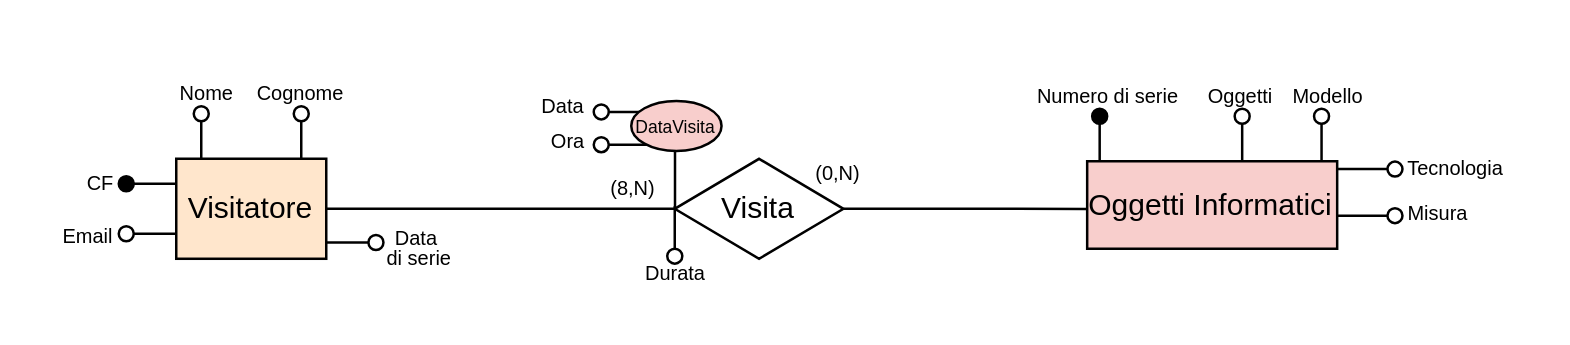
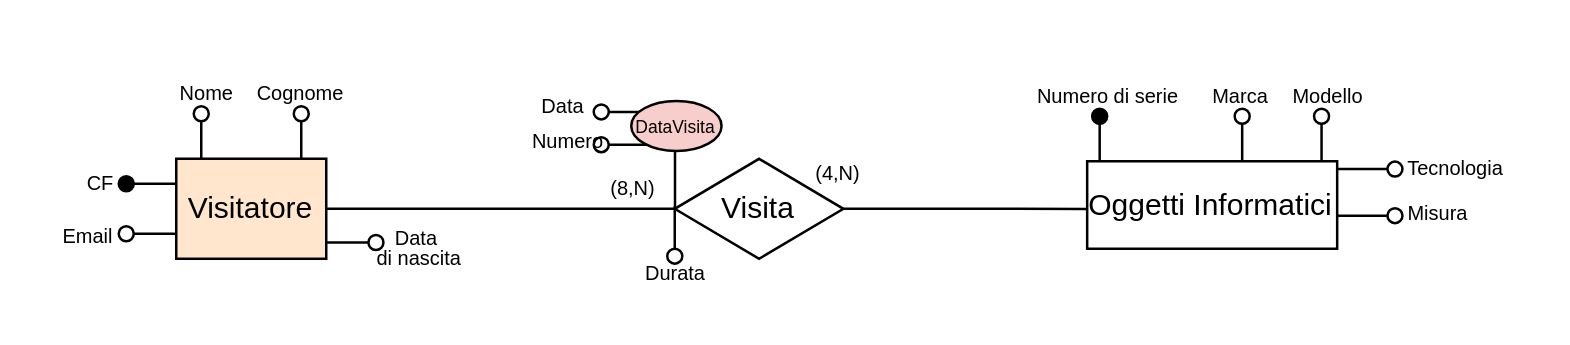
  <mxCell id="0" />
  <mxCell id="1" parent="0" />
  <mxCell id="2" style="edgeStyle=orthogonalEdgeStyle;rounded=0;orthogonalLoop=1;jettySize=auto;html=1;exitX=0;exitY=0.5;exitDx=0;exitDy=0;endArrow=oval;endFill=0;" edge="1" parent="1"><mxGeometry relative="1" as="geometry"><mxPoint x="50" y="93" as="targetPoint" /><mxPoint x="70" y="90.115" as="sourcePoint" /><Array as="points"><mxPoint x="70" y="93" /></Array></mxGeometry></mxCell>
  <mxCell id="3" value="Visitatore" style="whiteSpace=wrap;html=1;align=center;fillColor=#ffe6cc;" vertex="1" parent="1"><mxGeometry x="70" y="63" width="60" height="40.01" as="geometry" /></mxCell>
- <mxCell id="4" value="Oggetti Informatici" style="whiteSpace=wrap;html=1;align=center;fillColor=#f8cecc;" vertex="1" parent="1"><mxGeometry x="434.37" y="64" width="100" height="35" as="geometry" /></mxCell>
+ <mxCell id="4" value="Oggetti Informatici" style="whiteSpace=wrap;html=1;align=center;" vertex="1" parent="1"><mxGeometry x="434.37" y="64" width="100" height="35" as="geometry" /></mxCell>
  <mxCell id="5" style="edgeStyle=orthogonalEdgeStyle;rounded=0;orthogonalLoop=1;jettySize=auto;html=1;exitX=1;exitY=0.5;exitDx=0;exitDy=0;endArrow=none;endFill=0;" edge="1" parent="1" source="6"><mxGeometry relative="1" as="geometry"><mxPoint x="434" y="83.061" as="targetPoint" /></mxGeometry></mxCell>
  <mxCell id="6" value="Visita" style="shape=rhombus;perimeter=rhombusPerimeter;whiteSpace=wrap;html=1;align=center;" vertex="1" parent="1"><mxGeometry x="269.38" y="63.02" width="67.5" height="39.99" as="geometry" /></mxCell>
  <mxCell id="7" value="&lt;font style=&quot;font-size: 8px;&quot;&gt;Nome&lt;/font&gt;" style="text;html=1;align=center;verticalAlign=middle;whiteSpace=wrap;rounded=0;" vertex="1" parent="1"><mxGeometry x="70" y="30.51" width="25" height="10" as="geometry" /></mxCell>
  <mxCell id="8" value="&lt;font style=&quot;font-size: 8px;&quot;&gt;Cognome&lt;/font&gt;" style="text;html=1;align=center;verticalAlign=middle;whiteSpace=wrap;rounded=0;" vertex="1" parent="1"><mxGeometry x="90" y="20.51" width="60" height="30" as="geometry" /></mxCell>
  <mxCell id="9" value="&lt;font style=&quot;font-size: 8px;&quot;&gt;Misura&lt;/font&gt;" style="text;html=1;align=center;verticalAlign=middle;whiteSpace=wrap;rounded=1;strokeColor=none;" vertex="1" parent="1"><mxGeometry x="550.49" y="73.75" width="50" height="21" as="geometry" /></mxCell>
  <mxCell id="10" value="&lt;font style=&quot;font-size: 8px;&quot;&gt;Modello&lt;/font&gt;" style="text;html=1;align=center;verticalAlign=middle;whiteSpace=wrap;rounded=1;strokeColor=none;" vertex="1" parent="1"><mxGeometry x="510.62" y="26.51" width="40" height="20" as="geometry" /></mxCell>
- <mxCell id="11" value="&lt;font style=&quot;font-size: 8px;&quot;&gt;Oggetti&lt;/font&gt;" style="text;html=1;align=center;verticalAlign=middle;whiteSpace=wrap;rounded=1;strokeColor=none;glass=0;" vertex="1" parent="1"><mxGeometry x="471.25" y="29.01" width="50" height="15" as="geometry" /></mxCell>
- <mxCell id="12" value="&lt;font style=&quot;font-size: 8px;&quot;&gt;Ora&lt;/font&gt;" style="text;html=1;align=center;verticalAlign=middle;whiteSpace=wrap;rounded=1;strokeColor=none;glass=0;" vertex="1" parent="1"><mxGeometry x="202" y="47" width="50" height="15" as="geometry" /></mxCell>
+ <mxCell id="11" value="&lt;font style=&quot;font-size: 8px;&quot;&gt;Marca&lt;/font&gt;" style="text;html=1;align=center;verticalAlign=middle;whiteSpace=wrap;rounded=1;strokeColor=none;glass=0;" vertex="1" parent="1"><mxGeometry x="471.25" y="29.01" width="50" height="15" as="geometry" /></mxCell>
+ <mxCell id="12" value="&lt;font style=&quot;font-size: 8px;&quot;&gt;Numero&lt;/font&gt;" style="text;html=1;align=center;verticalAlign=middle;whiteSpace=wrap;rounded=1;strokeColor=none;glass=0;" vertex="1" parent="1"><mxGeometry x="202" y="47" width="50" height="15" as="geometry" /></mxCell>
  <mxCell id="13" value="&lt;font style=&quot;font-size: 8px;&quot;&gt;Data&lt;/font&gt;" style="text;html=1;align=center;verticalAlign=middle;whiteSpace=wrap;rounded=1;strokeColor=none;glass=0;" vertex="1" parent="1"><mxGeometry x="200" y="33.01" width="50" height="15" as="geometry" /></mxCell>
  <mxCell id="14" value="&lt;font style=&quot;font-size: 8px;&quot;&gt;(8,N)&lt;/font&gt;" style="text;html=1;align=center;verticalAlign=middle;whiteSpace=wrap;rounded=1;strokeColor=none;glass=0;" vertex="1" parent="1"><mxGeometry x="227.5" y="66.75" width="50" height="15" as="geometry" /></mxCell>
- <mxCell id="15" value="&lt;font style=&quot;font-size: 8px;&quot;&gt;(0,N)&lt;/font&gt;" style="text;html=1;align=center;verticalAlign=middle;whiteSpace=wrap;rounded=1;strokeColor=none;glass=0;" vertex="1" parent="1"><mxGeometry x="310" y="60.13" width="50" height="15" as="geometry" /></mxCell>
+ <mxCell id="15" value="&lt;font style=&quot;font-size: 8px;&quot;&gt;(4,N)&lt;/font&gt;" style="text;html=1;align=center;verticalAlign=middle;whiteSpace=wrap;rounded=1;strokeColor=none;glass=0;" vertex="1" parent="1"><mxGeometry x="310" y="60.13" width="50" height="15" as="geometry" /></mxCell>
  <mxCell id="16" value="&lt;font style=&quot;font-size: 8px;&quot;&gt;CF&lt;/font&gt;" style="text;html=1;align=center;verticalAlign=middle;whiteSpace=wrap;rounded=0;" vertex="1" parent="1"><mxGeometry x="30" y="67.38" width="20" height="10" as="geometry" /></mxCell>
  <mxCell id="17" style="edgeStyle=orthogonalEdgeStyle;rounded=0;orthogonalLoop=1;jettySize=auto;html=1;exitX=0;exitY=0;exitDx=0;exitDy=0;endArrow=oval;endFill=0;" edge="1" parent="1"><mxGeometry relative="1" as="geometry"><mxPoint x="80" y="45" as="targetPoint" /><mxPoint x="80" y="63" as="sourcePoint" /><Array as="points" /></mxGeometry></mxCell>
  <mxCell id="18" style="edgeStyle=orthogonalEdgeStyle;rounded=0;orthogonalLoop=1;jettySize=auto;html=1;exitX=0;exitY=0;exitDx=0;exitDy=0;endArrow=oval;endFill=0;" edge="1" parent="1"><mxGeometry relative="1" as="geometry"><mxPoint x="120" y="45" as="targetPoint" /><mxPoint x="120" y="63" as="sourcePoint" /><Array as="points" /></mxGeometry></mxCell>
  <mxCell id="19" value="&lt;font style=&quot;font-size: 8px;&quot;&gt;Email&lt;/font&gt;" style="text;html=1;align=center;verticalAlign=middle;whiteSpace=wrap;rounded=0;" vertex="1" parent="1"><mxGeometry x="20" y="89" width="30" height="7" as="geometry" /></mxCell>
  <mxCell id="20" style="edgeStyle=orthogonalEdgeStyle;rounded=0;orthogonalLoop=1;jettySize=auto;html=1;exitX=0;exitY=0.25;exitDx=0;exitDy=0;endArrow=oval;endFill=1;" edge="1" parent="1" source="3"><mxGeometry relative="1" as="geometry"><mxPoint x="50" y="73" as="targetPoint" /><mxPoint x="5" y="51.76" as="sourcePoint" /><Array as="points" /></mxGeometry></mxCell>
  <mxCell id="21" value="" style="endArrow=none;html=1;rounded=0;exitX=1;exitY=0.5;exitDx=0;exitDy=0;" edge="1" parent="1" source="3"><mxGeometry width="50" height="50" relative="1" as="geometry"><mxPoint x="220" y="73" as="sourcePoint" /><mxPoint x="270" y="83" as="targetPoint" /></mxGeometry></mxCell>
  <mxCell id="22" style="edgeStyle=orthogonalEdgeStyle;rounded=0;orthogonalLoop=1;jettySize=auto;html=1;exitX=0;exitY=0;exitDx=0;exitDy=0;endArrow=oval;endFill=1;" edge="1" parent="1"><mxGeometry relative="1" as="geometry"><mxPoint x="439.37" y="46" as="targetPoint" /><mxPoint x="439.37" y="64" as="sourcePoint" /><Array as="points" /></mxGeometry></mxCell>
  <mxCell id="23" value="&lt;font style=&quot;font-size: 8px;&quot;&gt;Numero di serie&lt;/font&gt;" style="text;html=1;align=center;verticalAlign=middle;whiteSpace=wrap;rounded=1;strokeColor=none;glass=0;" vertex="1" parent="1"><mxGeometry x="410" y="32.76" width="65.62" height="7.5" as="geometry" /></mxCell>
  <mxCell id="24" style="edgeStyle=orthogonalEdgeStyle;rounded=0;orthogonalLoop=1;jettySize=auto;html=1;exitX=0;exitY=0;exitDx=0;exitDy=0;endArrow=oval;endFill=0;" edge="1" parent="1"><mxGeometry relative="1" as="geometry"><mxPoint x="496.37" y="46" as="targetPoint" /><mxPoint x="496.37" y="64" as="sourcePoint" /><Array as="points" /></mxGeometry></mxCell>
  <mxCell id="25" style="edgeStyle=orthogonalEdgeStyle;rounded=0;orthogonalLoop=1;jettySize=auto;html=1;exitX=0;exitY=0;exitDx=0;exitDy=0;endArrow=oval;endFill=0;" edge="1" parent="1"><mxGeometry relative="1" as="geometry"><mxPoint x="528.12" y="46" as="targetPoint" /><mxPoint x="528.12" y="64" as="sourcePoint" /><Array as="points" /></mxGeometry></mxCell>
  <mxCell id="26" style="edgeStyle=orthogonalEdgeStyle;rounded=0;orthogonalLoop=1;jettySize=auto;html=1;exitX=1;exitY=0.5;exitDx=0;exitDy=0;endArrow=oval;endFill=0;" edge="1" parent="1"><mxGeometry relative="1" as="geometry"><mxPoint x="534.37" y="85.75" as="sourcePoint" /><mxPoint x="557.49" y="85.75" as="targetPoint" /></mxGeometry></mxCell>
  <mxCell id="27" style="edgeStyle=orthogonalEdgeStyle;rounded=0;orthogonalLoop=1;jettySize=auto;html=1;exitX=1;exitY=0.5;exitDx=0;exitDy=0;endArrow=oval;endFill=0;" edge="1" parent="1"><mxGeometry relative="1" as="geometry"><mxPoint x="534.37" y="67.13" as="sourcePoint" /><mxPoint x="557.49" y="67.13" as="targetPoint" /></mxGeometry></mxCell>
  <mxCell id="28" value="&lt;font style=&quot;font-size: 8px;&quot;&gt;Tecnologia&lt;/font&gt;" style="text;html=1;align=center;verticalAlign=middle;whiteSpace=wrap;rounded=1;strokeColor=none;" vertex="1" parent="1"><mxGeometry x="559.37" y="56.13" width="46" height="19" as="geometry" /></mxCell>
  <mxCell id="29" style="edgeStyle=orthogonalEdgeStyle;rounded=0;orthogonalLoop=1;jettySize=auto;html=1;exitX=0;exitY=0;exitDx=0;exitDy=0;endArrow=oval;endFill=0;" edge="1" parent="1"><mxGeometry relative="1" as="geometry"><mxPoint x="240" y="44.26" as="targetPoint" /><mxPoint x="259.38" y="44.26" as="sourcePoint" /><Array as="points" /></mxGeometry></mxCell>
  <mxCell id="30" style="edgeStyle=orthogonalEdgeStyle;rounded=0;orthogonalLoop=1;jettySize=auto;html=1;endArrow=oval;endFill=0;" edge="1" parent="1"><mxGeometry relative="1" as="geometry"><mxPoint x="240" y="57.38" as="targetPoint" /><mxPoint x="260" y="57.38" as="sourcePoint" /><Array as="points" /></mxGeometry></mxCell>
  <mxCell id="31" value="" style="endArrow=none;html=1;rounded=0;entryX=0.551;entryY=1.003;entryDx=0;entryDy=0;entryPerimeter=0;" edge="1" parent="1"><mxGeometry width="50" height="50" relative="1" as="geometry"><mxPoint x="269.5" y="83" as="sourcePoint" /><mxPoint x="269.5" y="59.94" as="targetPoint" /></mxGeometry></mxCell>
  <mxCell id="32" value="&lt;p style=&quot;line-height: 110%;&quot;&gt;&lt;font style=&quot;font-size: 7px;&quot;&gt;DataVisita&lt;/font&gt;&lt;/p&gt;" style="ellipse;whiteSpace=wrap;html=1;fillColor=#f8cecc;" vertex="1" parent="1"><mxGeometry x="252" y="39.88" width="36.12" height="20" as="geometry" /></mxCell>
  <mxCell id="33" value="&lt;font style=&quot;font-size: 8px;&quot;&gt;Durata&lt;/font&gt;" style="text;html=1;align=center;verticalAlign=middle;whiteSpace=wrap;rounded=1;strokeColor=none;glass=0;" vertex="1" parent="1"><mxGeometry x="245.06" y="99" width="50" height="17" as="geometry" /></mxCell>
  <mxCell id="34" style="edgeStyle=orthogonalEdgeStyle;rounded=0;orthogonalLoop=1;jettySize=auto;html=1;exitX=1;exitY=0.5;exitDx=0;exitDy=0;endArrow=oval;endFill=0;" edge="1" parent="1"><mxGeometry relative="1" as="geometry"><mxPoint x="269.41" y="101.95" as="targetPoint" /><mxPoint x="269.41" y="81.95" as="sourcePoint" /><Array as="points"><mxPoint x="269.41" y="101.95" /></Array></mxGeometry></mxCell>
  <mxCell id="35" style="edgeStyle=orthogonalEdgeStyle;rounded=0;orthogonalLoop=1;jettySize=auto;html=1;exitX=1;exitY=0.5;exitDx=0;exitDy=0;endArrow=oval;endFill=0;" edge="1" parent="1"><mxGeometry relative="1" as="geometry"><mxPoint x="149.88" y="96.5" as="targetPoint" /><mxPoint x="130" y="96.5" as="sourcePoint" /><Array as="points"><mxPoint x="144.88" y="96.5" /></Array></mxGeometry></mxCell>
- <mxCell id="36" value="&lt;span style=&quot;font-size: 8px;&quot;&gt;Data&amp;nbsp;&lt;/span&gt;&lt;div style=&quot;line-height: 20%;&quot;&gt;&lt;span style=&quot;font-size: 8px;&quot;&gt;di serie&lt;/span&gt;&lt;/div&gt;" style="text;html=1;align=center;verticalAlign=middle;whiteSpace=wrap;rounded=1;strokeColor=none;" vertex="1" parent="1"><mxGeometry x="149" y="85" width="37" height="21" as="geometry" /></mxCell>
+ <mxCell id="36" value="&lt;span style=&quot;font-size: 8px;&quot;&gt;Data&amp;nbsp;&lt;/span&gt;&lt;div style=&quot;line-height: 20%;&quot;&gt;&lt;span style=&quot;font-size: 8px;&quot;&gt;di nascita&lt;/span&gt;&lt;/div&gt;" style="text;html=1;align=center;verticalAlign=middle;whiteSpace=wrap;rounded=1;strokeColor=none;" vertex="1" parent="1"><mxGeometry x="149" y="85" width="37" height="21" as="geometry" /></mxCell>
